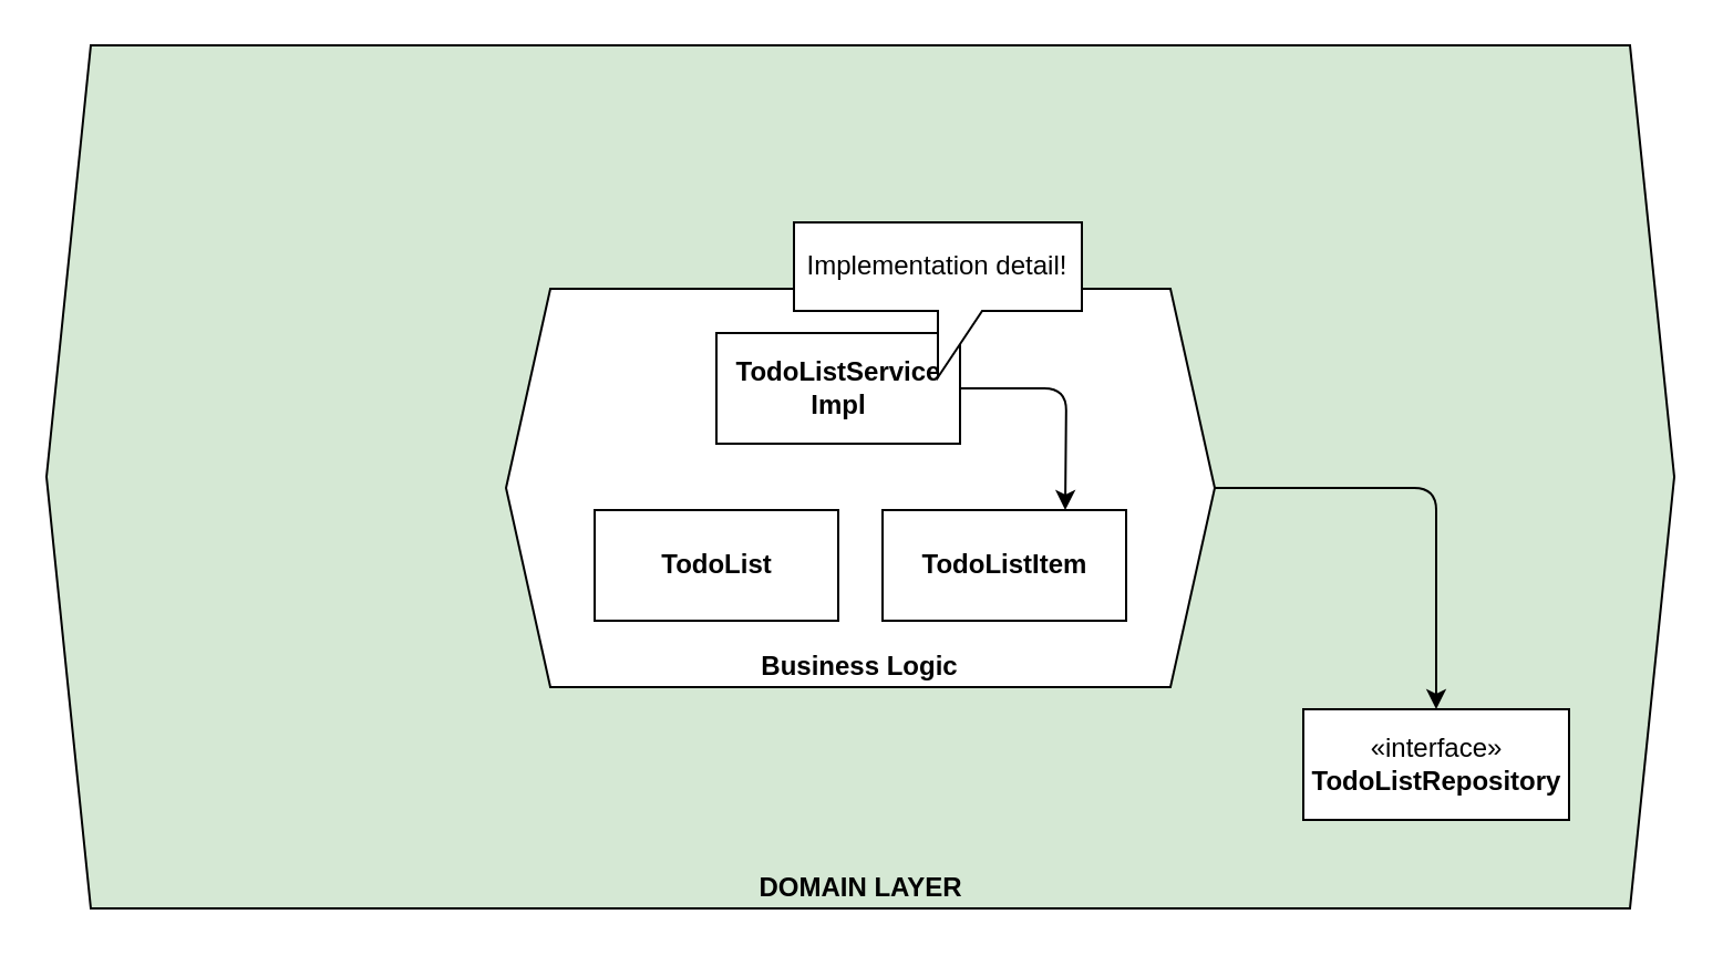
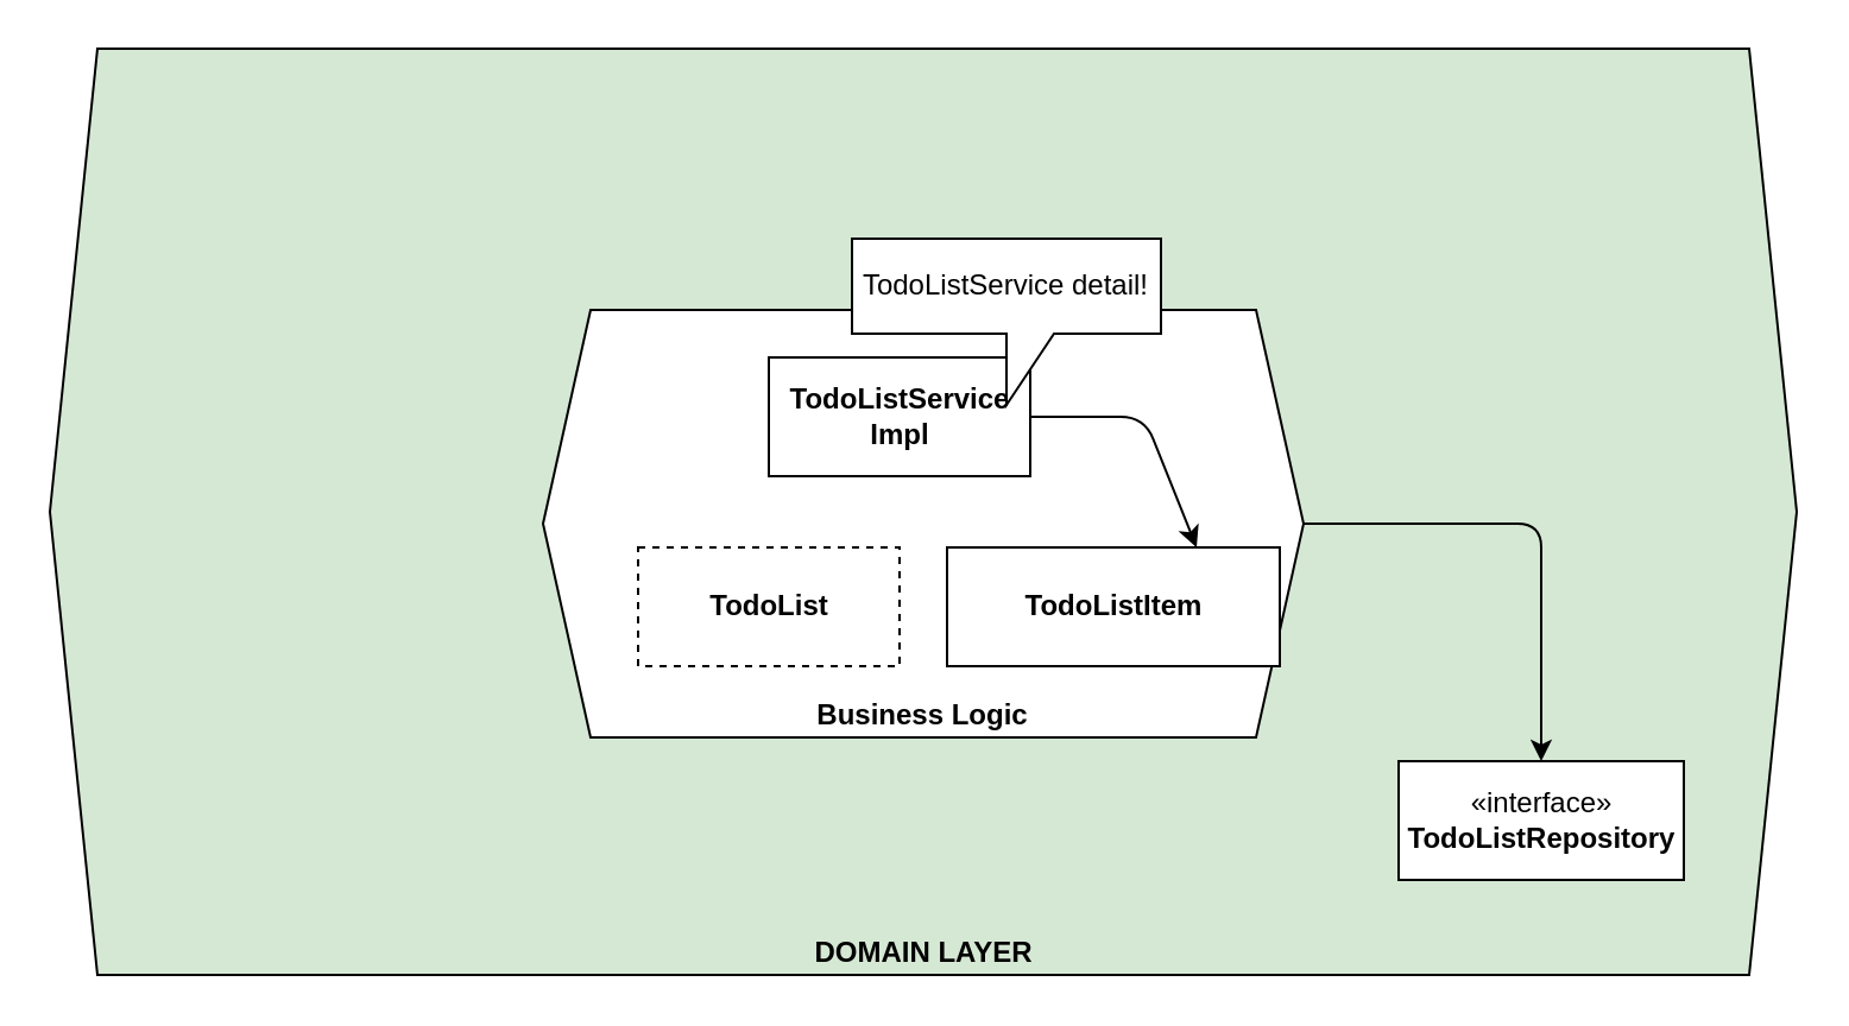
  <mxCell id="0" />
  <mxCell id="1" parent="0" />
  <mxCell id="2" value="&lt;b&gt;DOMAIN LAYER&lt;/b&gt;" style="shape=hexagon;perimeter=hexagonPerimeter2;whiteSpace=wrap;html=1;fixedSize=1;verticalAlign=bottom;fillColor=#d5e8d4;" vertex="1" parent="1"><mxGeometry x="20.5" y="20" width="735" height="390" as="geometry" /></mxCell>
  <mxCell id="3" value="&lt;b&gt;Business Logic&lt;/b&gt;" style="shape=hexagon;perimeter=hexagonPerimeter2;whiteSpace=wrap;html=1;fixedSize=1;verticalAlign=bottom;" vertex="1" parent="1"><mxGeometry x="228" y="130" width="320" height="180" as="geometry" /></mxCell>
  <mxCell id="4" value="«interface»&lt;br&gt;&lt;b&gt;TodoListRepository&lt;/b&gt;" style="html=1;" vertex="1" parent="1"><mxGeometry x="588" y="320" width="120" height="50" as="geometry" /></mxCell>
- <mxCell id="5" value="&lt;b&gt;TodoListItem&lt;/b&gt;" style="html=1;" vertex="1" parent="1"><mxGeometry x="398" y="230" width="110" height="50" as="geometry" /></mxCell>
- <mxCell id="6" value="&lt;b&gt;TodoList&lt;/b&gt;" style="html=1;" vertex="1" parent="1"><mxGeometry x="268" y="230" width="110" height="50" as="geometry" /></mxCell>
+ <mxCell id="5" value="&lt;b&gt;TodoListItem&lt;/b&gt;" style="html=1;" vertex="1" parent="1"><mxGeometry x="398" y="230" width="140" height="50" as="geometry" /></mxCell>
+ <mxCell id="6" value="&lt;b&gt;TodoList&lt;/b&gt;" style="html=1;dashed=1;" vertex="1" parent="1"><mxGeometry x="268" y="230" width="110" height="50" as="geometry" /></mxCell>
  <mxCell id="7" value="&lt;b&gt;TodoListService&lt;br&gt;Impl&lt;/b&gt;" style="html=1;" vertex="1" parent="1"><mxGeometry x="323" y="150" width="110" height="50" as="geometry" /></mxCell>
  <mxCell id="8" value="" style="edgeStyle=elbowEdgeStyle;elbow=vertical;endArrow=classic;html=1;exitX=1;exitY=0.5;exitDx=0;exitDy=0;entryX=0.5;entryY=0;entryDx=0;entryDy=0;" edge="1" parent="1" source="3" target="4"><mxGeometry width="50" height="50" relative="1" as="geometry"><mxPoint x="638" y="120" as="sourcePoint" /><mxPoint x="733" y="230" as="targetPoint" /><Array as="points"><mxPoint x="598" y="220" /></Array></mxGeometry></mxCell>
- <mxCell id="9" value="Implementation detail!" style="shape=callout;whiteSpace=wrap;html=1;perimeter=calloutPerimeter;" vertex="1" parent="1"><mxGeometry x="358" y="100" width="130" height="70" as="geometry" /></mxCell>
+ <mxCell id="9" value="TodoListService detail!" style="shape=callout;whiteSpace=wrap;html=1;perimeter=calloutPerimeter;" vertex="1" parent="1"><mxGeometry x="358" y="100" width="130" height="70" as="geometry" /></mxCell>
  <mxCell id="10" value="" style="endArrow=classic;html=1;exitX=1;exitY=0.5;exitDx=0;exitDy=0;entryX=0.75;entryY=0;entryDx=0;entryDy=0;" edge="1" parent="1" source="7" target="5"><mxGeometry width="50" height="50" relative="1" as="geometry"><mxPoint x="488" y="470" as="sourcePoint" /><mxPoint x="474" y="229" as="targetPoint" /><Array as="points"><mxPoint x="481" y="175" /></Array></mxGeometry></mxCell>
